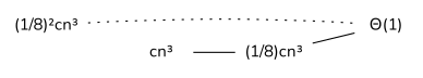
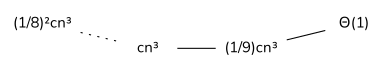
  digraph {
    fontname=Nunito
    rankdir=LR
    node [fontname=Nunito shape=none]
    edge [dir=none fontname=Nunito]
    n1 [label="(1/8)²cn³"]
    n2 [label="Θ(1)"]
    n3 [label="cn³"]
-   n4 [label="(1/8)cn³"]
+   n4 [label="(1/9)cn³"]
    subgraph sub_1 {
      n1
      n2
    }
-   n1 -> n2 [style=dotted]
+   n1 -> n3 [style=dotted]
    n3 -> n4
    n4 -> n2
  }
